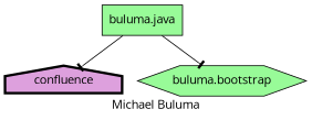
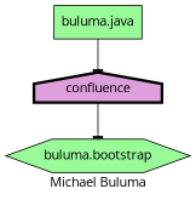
  digraph {
    fontname="Open Sans"
    label="Michael Buluma"
    node [fillcolor=palegreen fontname="Open Sans" style=filled]
    edge [arrowhead=tee fontname="Open Sans"]
    confluence [fillcolor=plum penwidth=3 shape=house]
    "buluma.bootstrap" [shape=hexagon]
    "buluma.java" [shape=box]
-   "buluma.java" -> "buluma.bootstrap"
+   confluence -> "buluma.bootstrap"
    "buluma.java" -> confluence
  }
